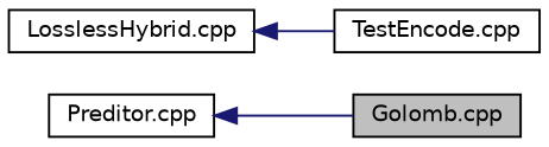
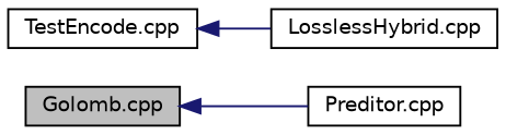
  digraph {
    rankdir=LR
    node [color=black fillcolor=white fontname=Helvetica fontsize=10 shape=record style=filled]
    edge [color=midnightblue dir=back fontname=Helvetica fontsize=10 labelfontname=Helvetica labelfontsize=10 style=solid]
    n1 [fillcolor=grey75 fontcolor=black height=0.2 label="Golomb.cpp" width=0.4]
    n2 [height=0.2 label="Preditor.cpp" width=0.4]
    n3 [height=0.2 label="LosslessHybrid.cpp" width=0.4]
    n4 [height=0.2 label="TestEncode.cpp" width=0.4]
-   n2 -> n1
-   n3 -> n4
+   n1 -> n2
+   n4 -> n3
  }
